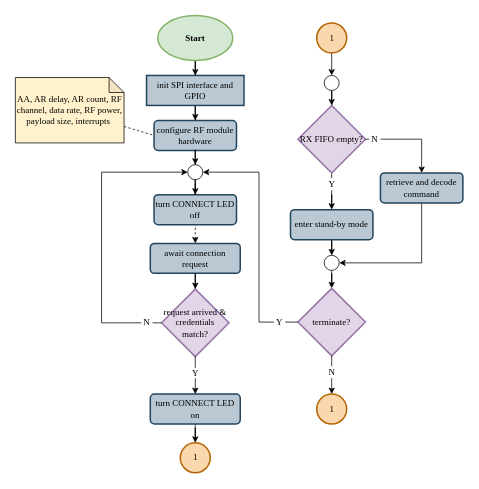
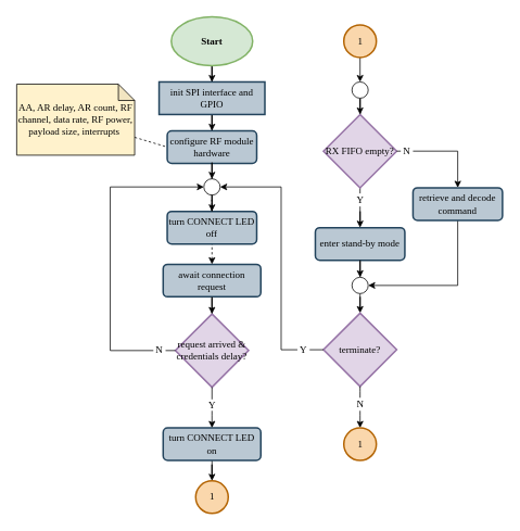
  <mxCell id="0" />
  <mxCell id="1" parent="0" />
  <mxCell id="2" style="edgeStyle=orthogonalEdgeStyle;rounded=0;orthogonalLoop=1;jettySize=auto;html=1;fontFamily=Consolas;" edge="1" parent="1" source="3" target="5"><mxGeometry relative="1" as="geometry"><mxPoint x="260" y="108" as="targetPoint" /><mxPoint x="260" y="80" as="sourcePoint" /></mxGeometry></mxCell>
  <mxCell id="3" value="Start" style="strokeWidth=2;html=1;shape=mxgraph.flowchart.start_1;whiteSpace=wrap;fillColor=#d5e8d4;strokeColor=#82b366;fontStyle=1;fontFamily=Consolas;" vertex="1" parent="1"><mxGeometry x="210" y="20" width="100" height="60" as="geometry" /></mxCell>
  <mxCell id="4" style="edgeStyle=orthogonalEdgeStyle;rounded=0;orthogonalLoop=1;jettySize=auto;html=1;fontFamily=Consolas;" edge="1" parent="1" source="5" target="6"><mxGeometry relative="1" as="geometry"><mxPoint x="260" y="158" as="sourcePoint" /><mxPoint x="260" y="172.75" as="targetPoint" /></mxGeometry></mxCell>
  <mxCell id="5" value="init SPI interface and GPIO" style="whiteSpace=wrap;html=1;arcSize=14;fillColor=#bac8d3;strokeColor=#23445d;fontFamily=Consolas;strokeWidth=2;rounded=0;" vertex="1" parent="1"><mxGeometry x="195" y="100" width="130" height="40" as="geometry" /></mxCell>
  <mxCell id="6" value="configure RF module hardware" style="rounded=1;whiteSpace=wrap;html=1;arcSize=14;fillColor=#bac8d3;strokeColor=#23445d;fontFamily=Consolas;strokeWidth=2;" vertex="1" parent="1"><mxGeometry x="205" y="160" width="110" height="40" as="geometry" /></mxCell>
  <mxCell id="7" style="edgeStyle=orthogonalEdgeStyle;rounded=0;orthogonalLoop=1;jettySize=auto;html=1;fontFamily=Consolas;" edge="1" parent="1" source="6" target="14"><mxGeometry relative="1" as="geometry"><mxPoint x="260" y="320" as="sourcePoint" /><mxPoint x="260" y="220" as="targetPoint" /><Array as="points" /></mxGeometry></mxCell>
  <mxCell id="8" style="rounded=0;orthogonalLoop=1;jettySize=auto;html=1;endArrow=none;endFill=0;fontFamily=Consolas;dashed=1;entryX=0;entryY=0.5;entryDx=0;entryDy=0;" edge="1" parent="1" source="9" target="6"><mxGeometry relative="1" as="geometry" /></mxCell>
  <mxCell id="9" value="AA, AR delay, AR count, RF channel, data rate, RF power, payload size, interrupts&amp;nbsp;" style="shape=note;html=1;backgroundOutline=1;darkOpacity=0.05;size=20;fillColor=#fff2cc;strokeColor=#000000;whiteSpace=wrap;fontFamily=Consolas;" vertex="1" parent="1"><mxGeometry x="20" y="102.75" width="145" height="87.25" as="geometry" /></mxCell>
  <mxCell id="10" value="await connection request" style="rounded=1;whiteSpace=wrap;html=1;arcSize=14;fillColor=#bac8d3;strokeColor=#23445d;fontFamily=Consolas;strokeWidth=2;" vertex="1" parent="1"><mxGeometry x="200" y="324" width="120" height="40" as="geometry" /></mxCell>
  <mxCell id="11" style="edgeStyle=orthogonalEdgeStyle;rounded=0;orthogonalLoop=1;jettySize=auto;html=1;entryX=0.5;entryY=0;entryDx=0;entryDy=0;endArrow=classic;endFill=1;fontFamily=Consolas;dashed=1;" edge="1" parent="1" source="47" target="10"><mxGeometry relative="1" as="geometry"><mxPoint x="260" y="205" as="sourcePoint" /><mxPoint x="260" y="335" as="targetPoint" /><Array as="points"><mxPoint x="260" y="245" /><mxPoint x="260" y="245" /></Array></mxGeometry></mxCell>
- <mxCell id="12" value="request arrived &amp;amp; credentials match?" style="strokeWidth=2;html=1;shape=mxgraph.flowchart.decision;whiteSpace=wrap;fillColor=#e1d5e7;strokeColor=#9673a6;fontFamily=Consolas;" vertex="1" parent="1"><mxGeometry x="215" y="385" width="90" height="90" as="geometry" /></mxCell>
+ <mxCell id="12" value="request arrived &amp;amp; credentials delay?" style="strokeWidth=2;html=1;shape=mxgraph.flowchart.decision;whiteSpace=wrap;fillColor=#e1d5e7;strokeColor=#9673a6;fontFamily=Consolas;" vertex="1" parent="1"><mxGeometry x="215" y="385" width="90" height="90" as="geometry" /></mxCell>
  <mxCell id="13" style="edgeStyle=orthogonalEdgeStyle;rounded=0;orthogonalLoop=1;jettySize=auto;html=1;entryX=0.5;entryY=0;entryDx=0;entryDy=0;endArrow=classic;endFill=1;fontFamily=Consolas;entryPerimeter=0;" edge="1" parent="1" source="10" target="12"><mxGeometry relative="1" as="geometry"><mxPoint x="260" y="345" as="sourcePoint" /><mxPoint x="260" y="375" as="targetPoint" /></mxGeometry></mxCell>
  <mxCell id="14" value="" style="ellipse;whiteSpace=wrap;html=1;aspect=fixed;" vertex="1" parent="1"><mxGeometry x="250" y="219" width="20" height="20" as="geometry" /></mxCell>
  <mxCell id="15" value="Y" style="text;html=1;strokeColor=none;fillColor=none;align=center;verticalAlign=middle;whiteSpace=wrap;rounded=0;fontFamily=Consolas;" vertex="1" parent="1"><mxGeometry x="252.5" y="490" width="15" height="14" as="geometry" /></mxCell>
  <mxCell id="16" style="edgeStyle=orthogonalEdgeStyle;rounded=0;orthogonalLoop=1;jettySize=auto;html=1;entryX=0.5;entryY=1;entryDx=0;entryDy=0;endArrow=none;endFill=0;fontFamily=Consolas;entryPerimeter=0;exitX=0.5;exitY=0;exitDx=0;exitDy=0;" edge="1" parent="1" source="15" target="12"><mxGeometry relative="1" as="geometry"><mxPoint x="275" y="480" as="sourcePoint" /><mxPoint x="260" y="575" as="targetPoint" /><Array as="points" /></mxGeometry></mxCell>
  <mxCell id="17" style="edgeStyle=orthogonalEdgeStyle;rounded=0;orthogonalLoop=1;jettySize=auto;html=1;endArrow=classic;endFill=1;fontFamily=Consolas;" edge="1" parent="1" source="18" target="28"><mxGeometry relative="1" as="geometry" /></mxCell>
  <mxCell id="18" value="turn CONNECT LED on" style="rounded=1;whiteSpace=wrap;html=1;arcSize=14;fillColor=#bac8d3;strokeColor=#23445d;fontFamily=Consolas;strokeWidth=2;" vertex="1" parent="1"><mxGeometry x="200" y="525" width="120" height="40" as="geometry" /></mxCell>
  <mxCell id="19" style="edgeStyle=orthogonalEdgeStyle;rounded=0;orthogonalLoop=1;jettySize=auto;html=1;entryX=0.5;entryY=0;entryDx=0;entryDy=0;endArrow=classic;endFill=1;fontFamily=Consolas;" edge="1" parent="1" source="15" target="18"><mxGeometry relative="1" as="geometry"><mxPoint x="260" y="519" as="sourcePoint" /><mxPoint x="260" y="600" as="targetPoint" /><Array as="points"><mxPoint x="260" y="510" /><mxPoint x="260" y="510" /></Array></mxGeometry></mxCell>
  <mxCell id="20" style="edgeStyle=orthogonalEdgeStyle;rounded=0;orthogonalLoop=1;jettySize=auto;html=1;fontFamily=Consolas;" edge="1" parent="1" source="24" target="23"><mxGeometry relative="1" as="geometry"><mxPoint x="442" y="80" as="targetPoint" /></mxGeometry></mxCell>
  <mxCell id="21" style="edgeStyle=orthogonalEdgeStyle;rounded=0;orthogonalLoop=1;jettySize=auto;html=1;entryX=0.5;entryY=0;entryDx=0;entryDy=0;fontFamily=Consolas;endArrow=none;endFill=0;" edge="1" parent="1" source="23" target="26"><mxGeometry relative="1" as="geometry"><Array as="points"><mxPoint x="442" y="230" /><mxPoint x="442" y="230" /></Array></mxGeometry></mxCell>
  <mxCell id="22" style="edgeStyle=orthogonalEdgeStyle;rounded=0;orthogonalLoop=1;jettySize=auto;html=1;entryX=0.5;entryY=0;entryDx=0;entryDy=0;" edge="1" parent="1" source="40" target="50"><mxGeometry relative="1" as="geometry"><mxPoint x="545" y="230" as="targetPoint" /><Array as="points"><mxPoint x="562" y="185" /></Array></mxGeometry></mxCell>
  <mxCell id="23" value="RX FIFO empty?" style="strokeWidth=2;html=1;shape=mxgraph.flowchart.decision;whiteSpace=wrap;fillColor=#e1d5e7;strokeColor=#9673a6;fontFamily=Consolas;" vertex="1" parent="1"><mxGeometry x="397" y="140" width="90" height="90" as="geometry" /></mxCell>
  <mxCell id="24" value="" style="ellipse;whiteSpace=wrap;html=1;aspect=fixed;" vertex="1" parent="1"><mxGeometry x="432" y="100" width="20" height="20" as="geometry" /></mxCell>
  <mxCell id="25" style="edgeStyle=orthogonalEdgeStyle;rounded=0;orthogonalLoop=1;jettySize=auto;html=1;fontFamily=Consolas;" edge="1" parent="1" source="26" target="34"><mxGeometry relative="1" as="geometry"><mxPoint x="442" y="290" as="targetPoint" /><Array as="points" /></mxGeometry></mxCell>
  <mxCell id="26" value="Y" style="text;html=1;strokeColor=none;fillColor=none;align=center;verticalAlign=middle;whiteSpace=wrap;rounded=0;fontFamily=Consolas;" vertex="1" parent="1"><mxGeometry x="434.5" y="237" width="15" height="16" as="geometry" /></mxCell>
  <mxCell id="27" style="edgeStyle=orthogonalEdgeStyle;rounded=0;orthogonalLoop=1;jettySize=auto;html=1;entryX=0.5;entryY=0;entryDx=0;entryDy=0;endArrow=classic;endFill=1;fontFamily=Consolas;" edge="1" parent="1" target="24"><mxGeometry relative="1" as="geometry"><mxPoint x="442" y="70" as="sourcePoint" /></mxGeometry></mxCell>
  <mxCell id="28" value="1" style="verticalLabelPosition=middle;verticalAlign=middle;html=1;shape=mxgraph.flowchart.on-page_reference;strokeWidth=2;align=center;labelPosition=center;fillColor=#fad7ac;strokeColor=#b46504;fontFamily=Consolas;" vertex="1" parent="1"><mxGeometry x="240" y="590" width="40" height="40" as="geometry" /></mxCell>
  <mxCell id="29" value="1" style="verticalLabelPosition=middle;verticalAlign=middle;html=1;shape=mxgraph.flowchart.on-page_reference;strokeWidth=2;align=center;labelPosition=center;fillColor=#fad7ac;strokeColor=#b46504;fontFamily=Consolas;" vertex="1" parent="1"><mxGeometry x="422" y="30" width="40" height="40" as="geometry" /></mxCell>
  <mxCell id="30" style="edgeStyle=orthogonalEdgeStyle;rounded=0;orthogonalLoop=1;jettySize=auto;html=1;entryX=0;entryY=0.5;entryDx=0;entryDy=0;endArrow=classic;endFill=1;" edge="1" parent="1" source="31" target="14"><mxGeometry relative="1" as="geometry"><Array as="points"><mxPoint x="135" y="430" /><mxPoint x="135" y="229" /></Array></mxGeometry></mxCell>
  <mxCell id="31" value="N" style="text;html=1;strokeColor=none;fillColor=none;align=center;verticalAlign=middle;whiteSpace=wrap;rounded=0;fontFamily=Consolas;" vertex="1" parent="1"><mxGeometry x="188" y="423" width="15" height="14" as="geometry" /></mxCell>
  <mxCell id="32" style="edgeStyle=none;rounded=0;orthogonalLoop=1;jettySize=auto;html=1;endArrow=none;endFill=0;fontFamily=Consolas;exitX=0;exitY=0.5;exitDx=0;exitDy=0;exitPerimeter=0;" edge="1" parent="1" source="12" target="31"><mxGeometry relative="1" as="geometry"><mxPoint x="215" y="401.86" as="sourcePoint" /><mxPoint x="175" y="420" as="targetPoint" /></mxGeometry></mxCell>
  <mxCell id="33" style="edgeStyle=orthogonalEdgeStyle;rounded=0;orthogonalLoop=1;jettySize=auto;html=1;" edge="1" parent="1" source="38" target="37"><mxGeometry relative="1" as="geometry" /></mxCell>
  <mxCell id="34" value="enter stand-by mode" style="rounded=1;whiteSpace=wrap;html=1;arcSize=14;fillColor=#bac8d3;strokeColor=#23445d;fontFamily=Consolas;strokeWidth=2;" vertex="1" parent="1"><mxGeometry x="387" y="279" width="110" height="40" as="geometry" /></mxCell>
  <mxCell id="35" style="edgeStyle=orthogonalEdgeStyle;rounded=0;orthogonalLoop=1;jettySize=auto;html=1;endArrow=classic;endFill=1;entryX=0.5;entryY=0;entryDx=0;entryDy=0;entryPerimeter=0;exitX=0.5;exitY=1;exitDx=0;exitDy=0;" edge="1" parent="1" source="42" target="46"><mxGeometry relative="1" as="geometry"><mxPoint x="455" y="110" as="targetPoint" /><Array as="points"><mxPoint x="442" y="510" /><mxPoint x="442" y="510" /></Array></mxGeometry></mxCell>
  <mxCell id="36" style="edgeStyle=orthogonalEdgeStyle;rounded=0;orthogonalLoop=1;jettySize=auto;html=1;entryX=1;entryY=0.5;entryDx=0;entryDy=0;endArrow=classic;endFill=1;" edge="1" parent="1" source="44" target="14"><mxGeometry relative="1" as="geometry"><Array as="points"><mxPoint x="345" y="429" /><mxPoint x="345" y="229" /></Array></mxGeometry></mxCell>
  <mxCell id="37" value="terminate?" style="strokeWidth=2;html=1;shape=mxgraph.flowchart.decision;whiteSpace=wrap;fillColor=#e1d5e7;strokeColor=#9673a6;fontFamily=Consolas;" vertex="1" parent="1"><mxGeometry x="397" y="384" width="90" height="90" as="geometry" /></mxCell>
  <mxCell id="38" value="" style="ellipse;whiteSpace=wrap;html=1;aspect=fixed;" vertex="1" parent="1"><mxGeometry x="432" y="340" width="20" height="20" as="geometry" /></mxCell>
  <mxCell id="39" style="edgeStyle=orthogonalEdgeStyle;rounded=0;orthogonalLoop=1;jettySize=auto;html=1;" edge="1" parent="1" source="34" target="38"><mxGeometry relative="1" as="geometry"><mxPoint x="442" y="319" as="sourcePoint" /><mxPoint x="442" y="394" as="targetPoint" /></mxGeometry></mxCell>
  <mxCell id="40" value="N" style="text;html=1;strokeColor=none;fillColor=none;align=center;verticalAlign=middle;whiteSpace=wrap;rounded=0;fontFamily=Consolas;" vertex="1" parent="1"><mxGeometry x="492" y="177" width="15" height="16" as="geometry" /></mxCell>
  <mxCell id="41" style="edgeStyle=orthogonalEdgeStyle;rounded=0;orthogonalLoop=1;jettySize=auto;html=1;entryX=0;entryY=0.5;entryDx=0;entryDy=0;endArrow=none;endFill=0;" edge="1" parent="1" source="23" target="40"><mxGeometry relative="1" as="geometry"><mxPoint x="487" y="185" as="sourcePoint" /><mxPoint x="452" y="350" as="targetPoint" /><Array as="points"><mxPoint x="487" y="185" /><mxPoint x="487" y="185" /></Array></mxGeometry></mxCell>
  <mxCell id="42" value="N" style="text;html=1;strokeColor=none;fillColor=none;align=center;verticalAlign=middle;whiteSpace=wrap;rounded=0;fontFamily=Consolas;" vertex="1" parent="1"><mxGeometry x="434.5" y="488" width="15" height="16" as="geometry" /></mxCell>
  <mxCell id="43" style="edgeStyle=orthogonalEdgeStyle;rounded=0;orthogonalLoop=1;jettySize=auto;html=1;entryX=0.5;entryY=0;entryDx=0;entryDy=0;endArrow=none;endFill=0;exitX=0.5;exitY=1;exitDx=0;exitDy=0;exitPerimeter=0;" edge="1" parent="1" source="37" target="42"><mxGeometry relative="1" as="geometry"><mxPoint x="397" y="430" as="sourcePoint" /><mxPoint x="432" y="110" as="targetPoint" /><Array as="points"><mxPoint x="442" y="480" /><mxPoint x="442" y="480" /></Array></mxGeometry></mxCell>
  <mxCell id="44" value="Y" style="text;html=1;strokeColor=none;fillColor=none;align=center;verticalAlign=middle;whiteSpace=wrap;rounded=0;fontFamily=Consolas;" vertex="1" parent="1"><mxGeometry x="365" y="421" width="15" height="16" as="geometry" /></mxCell>
  <mxCell id="45" style="edgeStyle=orthogonalEdgeStyle;rounded=0;orthogonalLoop=1;jettySize=auto;html=1;entryX=1;entryY=0.5;entryDx=0;entryDy=0;endArrow=none;endFill=0;exitX=0;exitY=0.5;exitDx=0;exitDy=0;exitPerimeter=0;" edge="1" parent="1" source="37" target="44"><mxGeometry relative="1" as="geometry"><mxPoint x="397" y="369" as="sourcePoint" /><mxPoint x="240" y="229" as="targetPoint" /><Array as="points"><mxPoint x="380" y="429" /></Array></mxGeometry></mxCell>
  <mxCell id="46" value="1" style="verticalLabelPosition=middle;verticalAlign=middle;html=1;shape=mxgraph.flowchart.on-page_reference;strokeWidth=2;align=center;labelPosition=center;fillColor=#fad7ac;strokeColor=#b46504;fontFamily=Consolas;" vertex="1" parent="1"><mxGeometry x="422" y="525" width="40" height="40" as="geometry" /></mxCell>
  <mxCell id="47" value="turn CONNECT LED off" style="rounded=1;whiteSpace=wrap;html=1;arcSize=14;fillColor=#bac8d3;strokeColor=#23445d;fontFamily=Consolas;strokeWidth=2;" vertex="1" parent="1"><mxGeometry x="205" y="259" width="110" height="40" as="geometry" /></mxCell>
  <mxCell id="48" style="edgeStyle=orthogonalEdgeStyle;rounded=0;orthogonalLoop=1;jettySize=auto;html=1;entryX=0.5;entryY=0;entryDx=0;entryDy=0;endArrow=classic;endFill=1;fontFamily=Consolas;" edge="1" parent="1" source="14" target="47"><mxGeometry relative="1" as="geometry"><mxPoint x="260" y="239" as="sourcePoint" /><mxPoint x="260" y="314" as="targetPoint" /><Array as="points" /></mxGeometry></mxCell>
  <mxCell id="49" style="edgeStyle=orthogonalEdgeStyle;rounded=0;orthogonalLoop=1;jettySize=auto;html=1;entryX=1;entryY=0.5;entryDx=0;entryDy=0;endArrow=classic;endFill=1;" edge="1" parent="1" source="50" target="38"><mxGeometry relative="1" as="geometry"><Array as="points"><mxPoint x="562" y="350" /></Array></mxGeometry></mxCell>
  <mxCell id="50" value="retrieve and decode command" style="rounded=1;whiteSpace=wrap;html=1;arcSize=14;fillColor=#bac8d3;strokeColor=#23445d;fontFamily=Consolas;strokeWidth=2;" vertex="1" parent="1"><mxGeometry x="507" y="230" width="110" height="40" as="geometry" /></mxCell>
